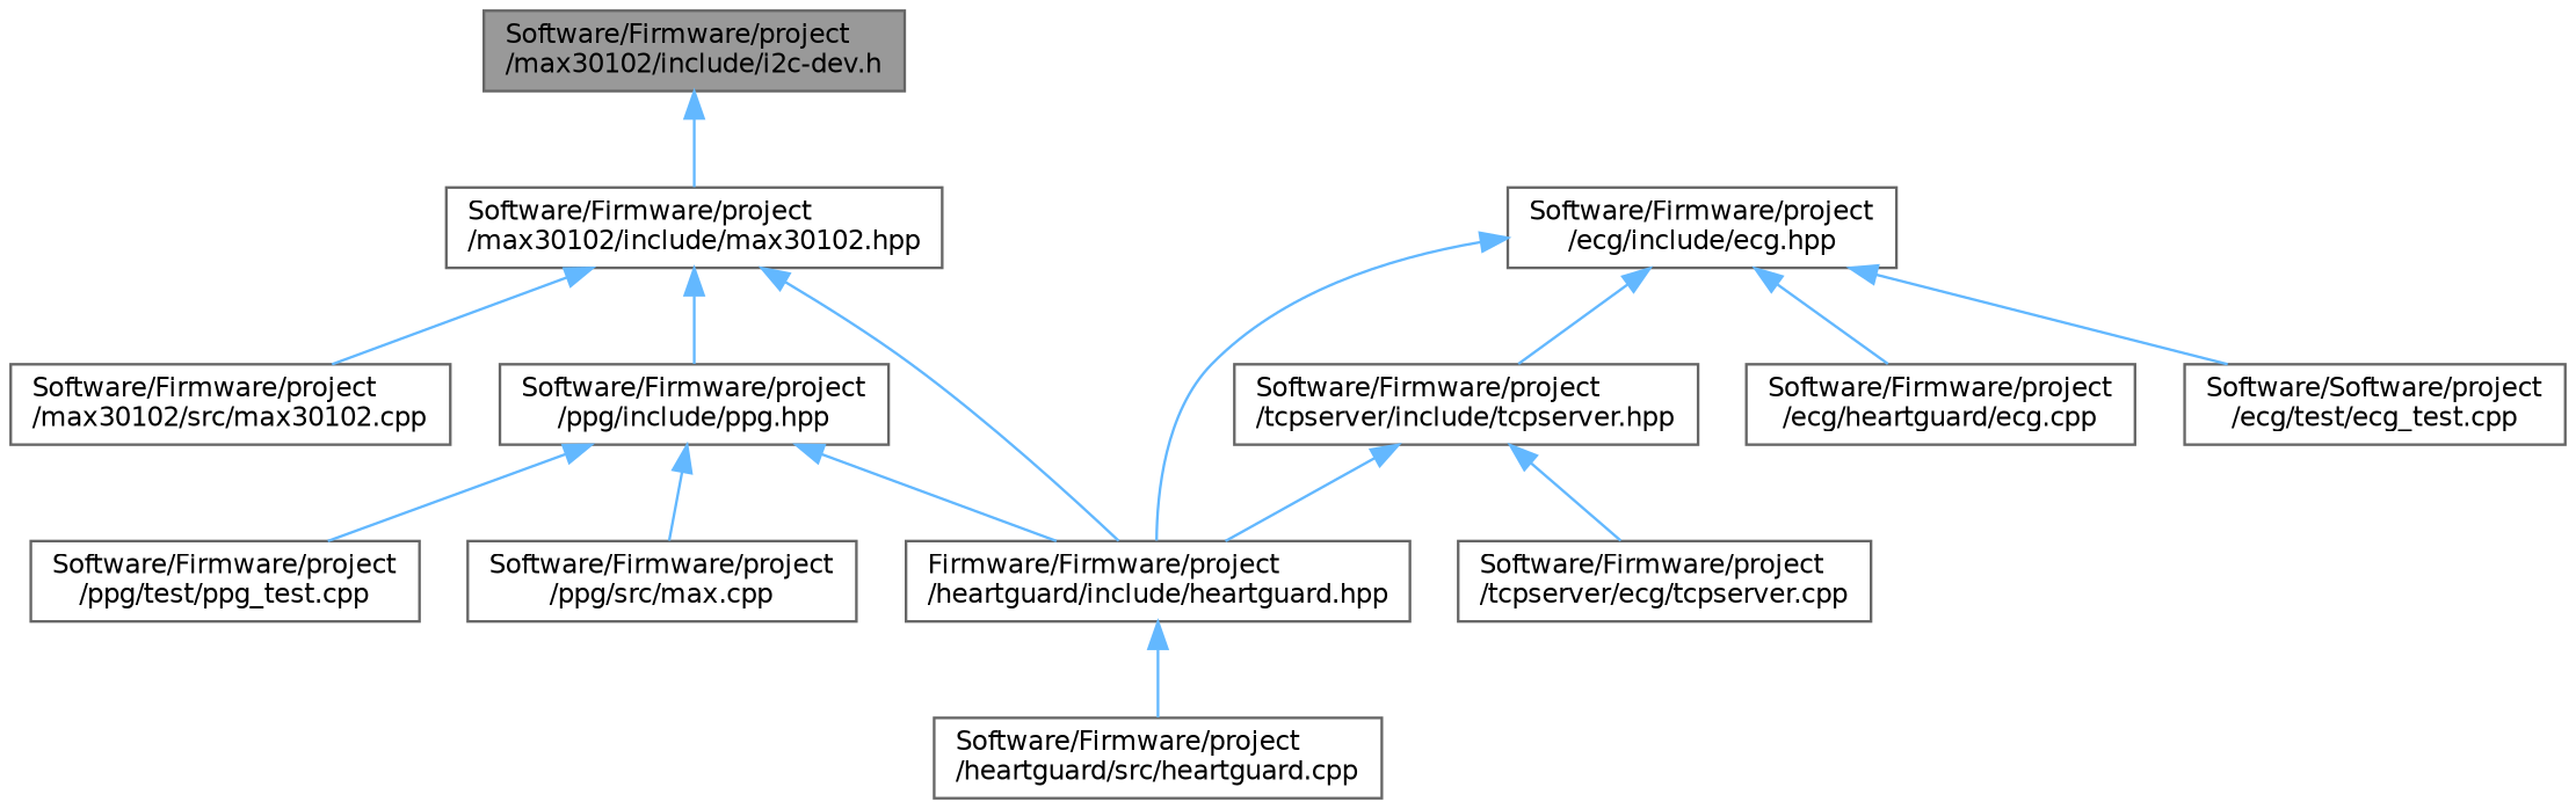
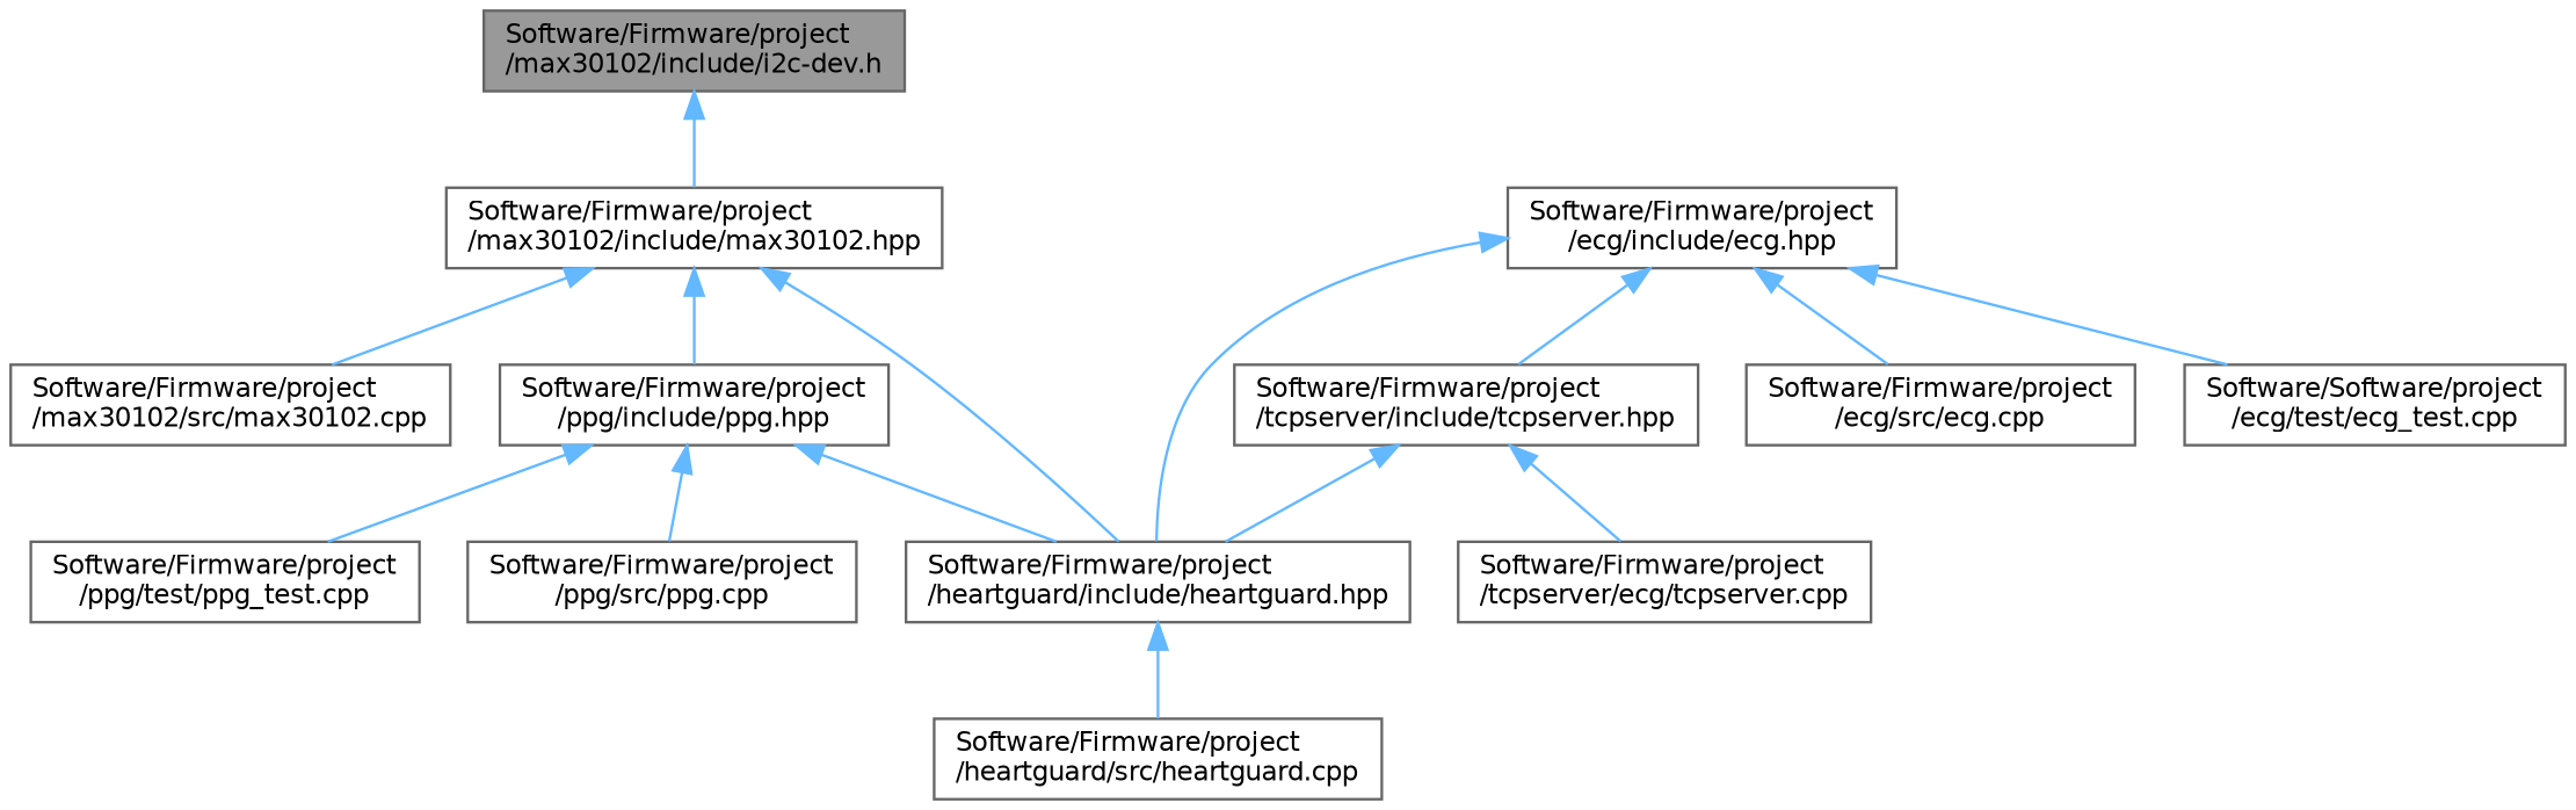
  digraph {
    node [color=grey40 fillcolor=white fontname=Helvetica fontsize=10 shape=box style=filled]
    edge [color=steelblue1 dir=back fontname=Helvetica fontsize=10 labelfontname=Helvetica labelfontsize=10 style=solid]
    n1 [color=gray40 fillcolor=grey60 fontcolor=black height=0.2 label="Software/Firmware/project\l/max30102/include/i2c-dev.h" width=0.4]
    n2 [height=0.2 label="Software/Firmware/project\l/max30102/include/max30102.hpp" width=0.4]
-   n3 [height=0.2 label="Firmware/Firmware/project\l/heartguard/include/heartguard.hpp" width=0.4]
+   n3 [height=0.2 label="Software/Firmware/project\l/heartguard/include/heartguard.hpp" width=0.4]
    n4 [height=0.2 label="Software/Firmware/project\l/max30102/src/max30102.cpp" width=0.4]
    n5 [height=0.2 label="Software/Firmware/project\l/ppg/include/ppg.hpp" width=0.4]
    n6 [height=0.2 label="Software/Firmware/project\l/heartguard/src/heartguard.cpp" width=0.4]
-   n7 [height=0.2 label="Software/Firmware/project\l/ppg/src/max.cpp" width=0.4]
+   n7 [height=0.2 label="Software/Firmware/project\l/ppg/src/ppg.cpp" width=0.4]
    n8 [height=0.2 label="Software/Firmware/project\l/ppg/test/ppg_test.cpp" width=0.4]
    n9 [height=0.2 label="Software/Firmware/project\l/ecg/include/ecg.hpp" width=0.4]
-   n10 [height=0.2 label="Software/Firmware/project\l/ecg/heartguard/ecg.cpp" width=0.4]
+   n10 [height=0.2 label="Software/Firmware/project\l/ecg/src/ecg.cpp" width=0.4]
    n11 [height=0.2 label="Software/Software/project\l/ecg/test/ecg_test.cpp" width=0.4]
    n12 [height=0.2 label="Software/Firmware/project\l/tcpserver/include/tcpserver.hpp" width=0.4]
    n13 [height=0.2 label="Software/Firmware/project\l/tcpserver/ecg/tcpserver.cpp" width=0.4]
    n1 -> n2
    n2 -> n3
    n2 -> n4
    n2 -> n5
    n3 -> n6
    n5 -> n3
    n5 -> n7
    n5 -> n8
    n9 -> n3
    n9 -> n10
    n9 -> n11
    n9 -> n12
    n12 -> n3
    n12 -> n13
  }
